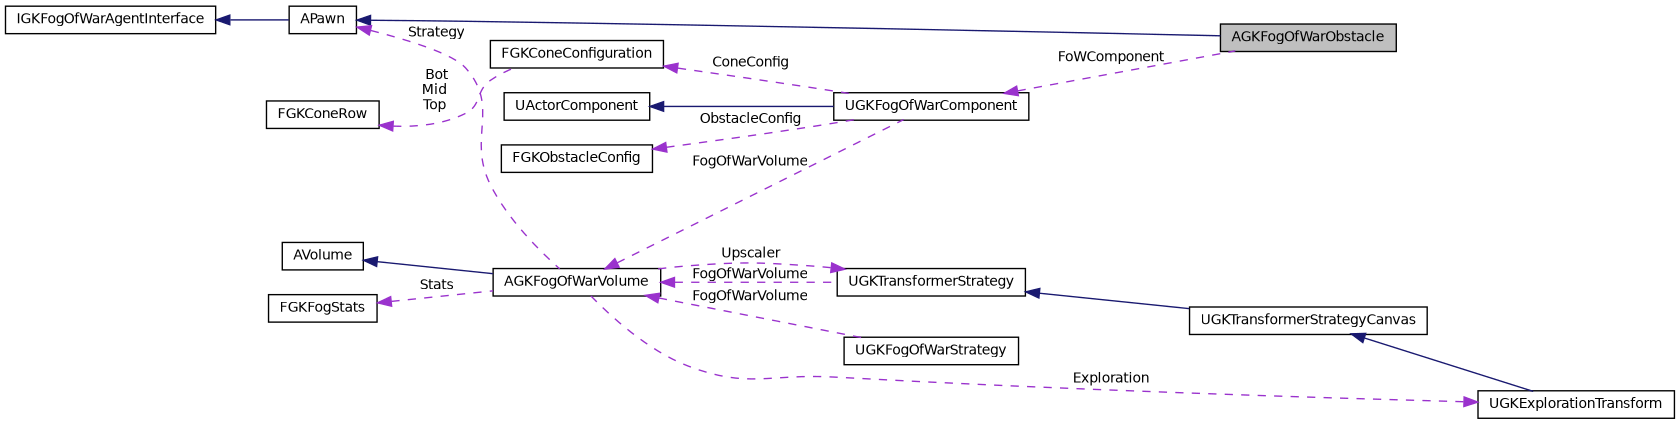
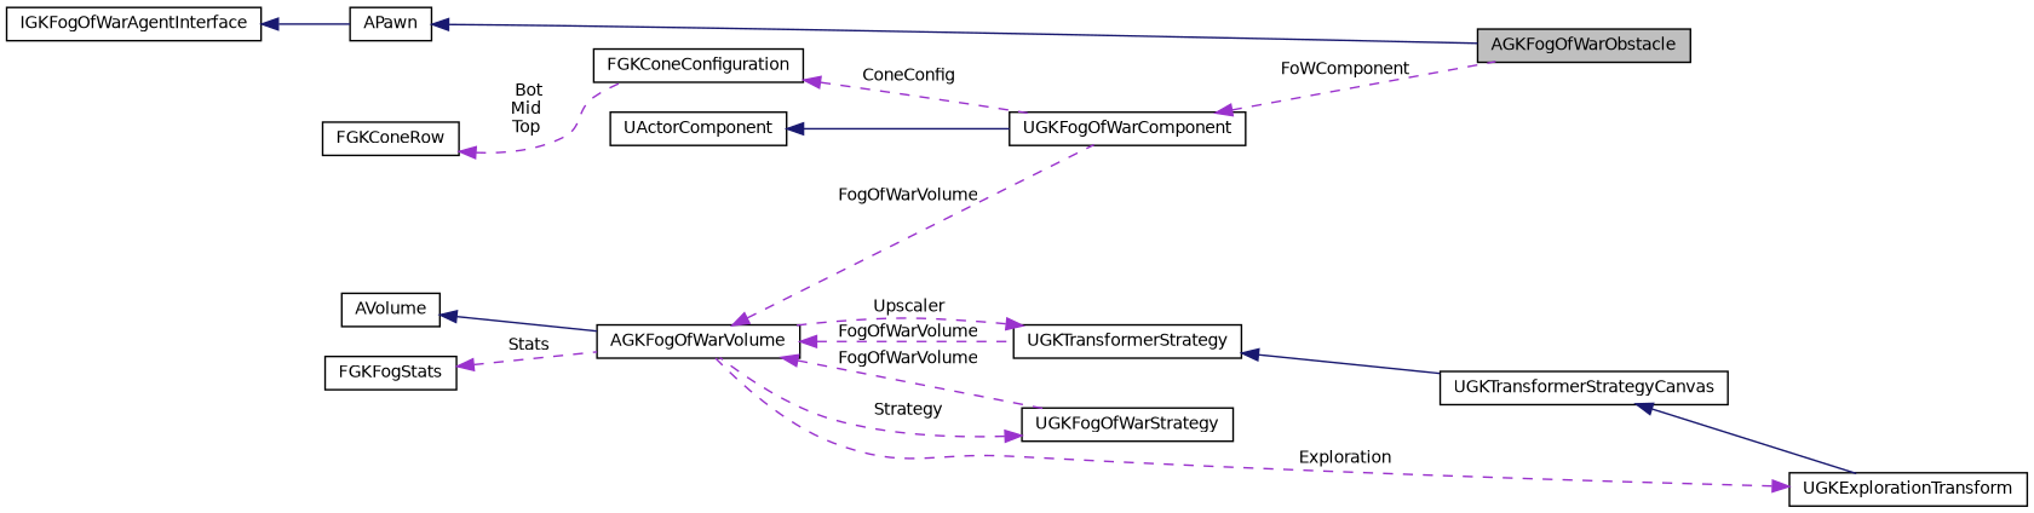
  digraph {
    rankdir=LR
    node [color=black fillcolor=white fontname=Helvetica fontsize=10 shape=record style=filled]
    edge [color=darkorchid3 dir=back fontname=Helvetica fontsize=10 labelfontname=Helvetica labelfontsize=10 style=dashed]
    n1 [fillcolor=grey75 fontcolor=black height=0.2 label=AGKFogOfWarObstacle width=0.4]
    n2 [height=0.2 label=APawn width=0.4]
    n3 [height=0.2 label=IGKFogOfWarAgentInterface width=0.4]
    n4 [height=0.2 label=UGKFogOfWarComponent width=0.4]
    n5 [height=0.2 label=UActorComponent width=0.4]
-   n6 [height=0.2 label=FGKObstacleConfig width=0.4]
    n7 [height=0.2 label=FGKConeConfiguration width=0.4]
    n8 [height=0.2 label=FGKConeRow width=0.4]
    n9 [height=0.2 label=AGKFogOfWarVolume width=0.4]
    n10 [height=0.2 label=UGKFogOfWarStrategy width=0.4]
    n11 [height=0.2 label=UGKTransformerStrategy width=0.4]
    n12 [height=0.2 label=UGKTransformerStrategyCanvas width=0.4]
    n13 [height=0.2 label=AVolume width=0.4]
    n14 [height=0.2 label=UGKExplorationTransform width=0.4]
    n15 [height=0.2 label=FGKFogStats width=0.4]
    n2 -> n1 [color=midnightblue style=solid]
    n3 -> n2 [color=midnightblue style=solid]
    n4 -> n1 [label=" FoWComponent"]
    n5 -> n4 [color=midnightblue style=solid]
-   n6 -> n4 [label=" ObstacleConfig"]
    n7 -> n4 [label=" ConeConfig"]
    n8 -> n7 [label=" Bot\nMid\nTop"]
    n9 -> n4 [label=" FogOfWarVolume"]
    n9 -> n10 [label=" FogOfWarVolume"]
    n9 -> n11 [label=" FogOfWarVolume"]
-   n2 -> n9 [label=" Strategy"]
+   n10 -> n9 [label=" Strategy"]
    n11 -> n9 [label=" Upscaler"]
    n11 -> n12 [color=midnightblue style=solid]
    n12 -> n14 [color=midnightblue style=solid]
    n13 -> n9 [color=midnightblue style=solid]
    n14 -> n9 [label=" Exploration"]
    n15 -> n9 [label=" Stats"]
  }
